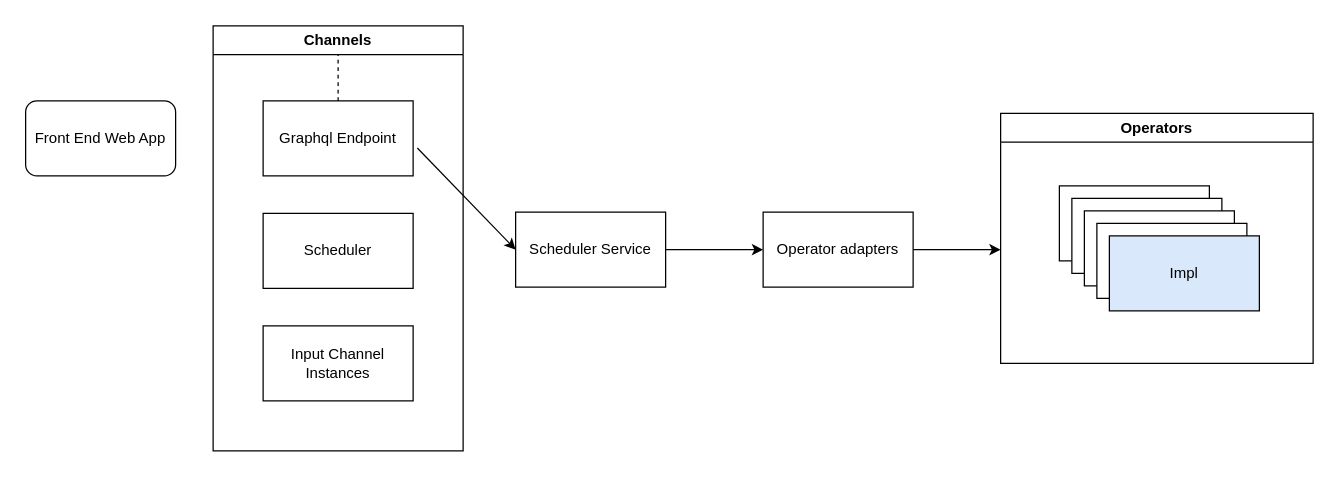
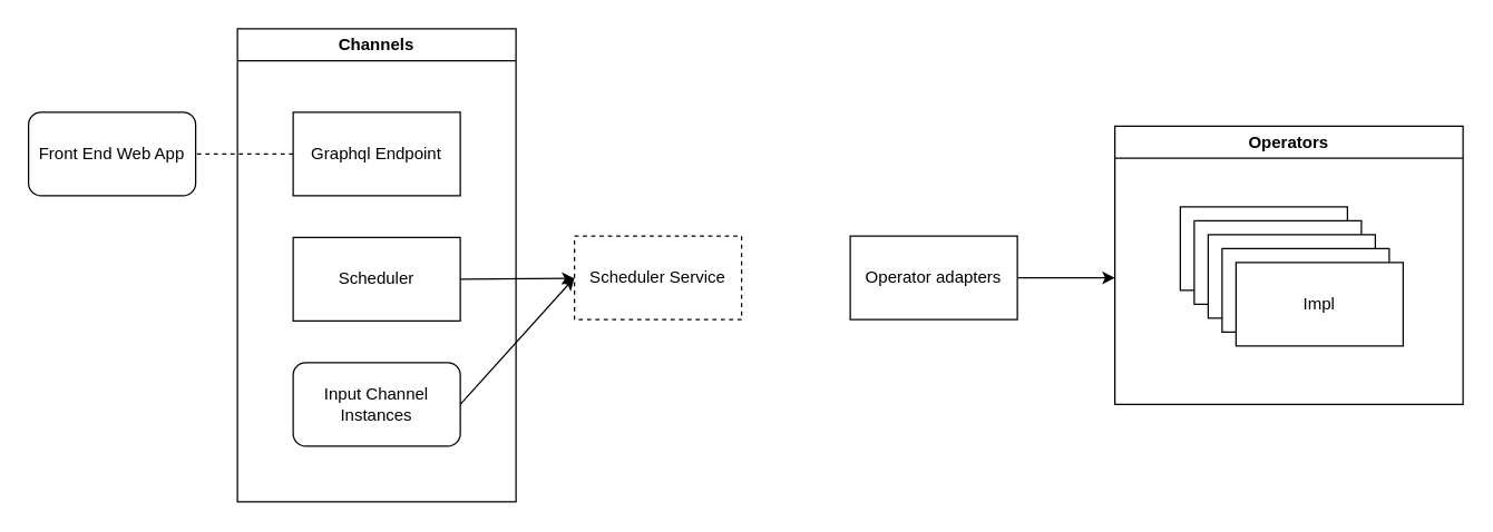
  <mxCell id="0" />
  <mxCell id="1" parent="0" />
  <mxCell id="2" value="Graphql Endpoint" style="rounded=0;whiteSpace=wrap;html=1;" vertex="1" parent="1"><mxGeometry x="210" y="80" width="120" height="60" as="geometry" /></mxCell>
  <mxCell id="3" value="Scheduler" style="rounded=0;whiteSpace=wrap;html=1;" vertex="1" parent="1"><mxGeometry x="210" y="170" width="120" height="60" as="geometry" /></mxCell>
- <mxCell id="4" value="Input Channel Instances" style="rounded=0;whiteSpace=wrap;html=1;" vertex="1" parent="1"><mxGeometry x="210" y="260" width="120" height="60" as="geometry" /></mxCell>
+ <mxCell id="4" value="Input Channel Instances" style="whiteSpace=wrap;html=1;rounded=1;" vertex="1" parent="1"><mxGeometry x="210" y="260" width="120" height="60" as="geometry" /></mxCell>
  <mxCell id="5" value="Front End Web App" style="whiteSpace=wrap;html=1;rounded=1;" vertex="1" parent="1"><mxGeometry x="20" y="80" width="120" height="60" as="geometry" /></mxCell>
- <mxCell id="6" style="edgeStyle=orthogonalEdgeStyle;rounded=0;orthogonalLoop=1;jettySize=auto;html=1;" edge="1" parent="1" source="7" target="9"><mxGeometry relative="1" as="geometry" /></mxCell>
- <mxCell id="7" value="Scheduler Service" style="rounded=0;whiteSpace=wrap;html=1;" vertex="1" parent="1"><mxGeometry x="412" y="169" width="120" height="60" as="geometry" /></mxCell>
+ <mxCell id="7" value="Scheduler Service" style="rounded=0;whiteSpace=wrap;html=1;dashed=1;" vertex="1" parent="1"><mxGeometry x="412" y="169" width="120" height="60" as="geometry" /></mxCell>
  <mxCell id="8" style="edgeStyle=orthogonalEdgeStyle;rounded=0;orthogonalLoop=1;jettySize=auto;html=1;" edge="1" parent="1" source="9"><mxGeometry relative="1" as="geometry"><mxPoint x="800" y="199" as="targetPoint" /></mxGeometry></mxCell>
  <mxCell id="9" value="Operator adapters" style="rounded=0;whiteSpace=wrap;html=1;" vertex="1" parent="1"><mxGeometry x="610" y="169" width="120" height="60" as="geometry" /></mxCell>
  <mxCell id="10" value="Operators" style="swimlane;whiteSpace=wrap;html=1;" vertex="1" parent="1"><mxGeometry x="800" y="90" width="250" height="200" as="geometry" /></mxCell>
  <mxCell id="11" value="" style="rounded=0;whiteSpace=wrap;html=1;" vertex="1" parent="10"><mxGeometry x="47" y="58" width="120" height="60" as="geometry" /></mxCell>
- <mxCell id="12" value="" style="endArrow=none;dashed=1;html=1;rounded=0;" edge="1" parent="1" source="2" target="20"><mxGeometry width="50" height="50" relative="1" as="geometry"><mxPoint x="-30" y="310" as="sourcePoint" /><mxPoint x="20" y="260" as="targetPoint" /></mxGeometry></mxCell>
- <mxCell id="13" value="" style="endArrow=classic;html=1;rounded=0;exitX=1.028;exitY=0.628;exitDx=0;exitDy=0;exitPerimeter=0;entryX=0;entryY=0.5;entryDx=0;entryDy=0;" edge="1" parent="1" source="2" target="7"><mxGeometry width="50" height="50" relative="1" as="geometry"><mxPoint x="380" y="360" as="sourcePoint" /><mxPoint x="430" y="310" as="targetPoint" /></mxGeometry></mxCell>
+ <mxCell id="12" value="" style="endArrow=none;dashed=1;html=1;rounded=0;entryX=1;entryY=0.5;entryDx=0;entryDy=0;" edge="1" parent="1" source="2" target="5"><mxGeometry width="50" height="50" relative="1" as="geometry"><mxPoint x="-30" y="310" as="sourcePoint" /><mxPoint x="20" y="260" as="targetPoint" /></mxGeometry></mxCell>
+ <mxCell id="14" value="" style="endArrow=classic;html=1;rounded=0;exitX=1;exitY=0.5;exitDx=0;exitDy=0;" edge="1" parent="1" source="3" target="7"><mxGeometry width="50" height="50" relative="1" as="geometry"><mxPoint x="340" y="360" as="sourcePoint" /><mxPoint x="390" y="310" as="targetPoint" /></mxGeometry></mxCell>
+ <mxCell id="15" value="" style="endArrow=classic;html=1;rounded=0;entryX=0;entryY=0.5;entryDx=0;entryDy=0;exitX=1;exitY=0.5;exitDx=0;exitDy=0;" edge="1" parent="1" source="4" target="7"><mxGeometry width="50" height="50" relative="1" as="geometry"><mxPoint x="330" y="340" as="sourcePoint" /><mxPoint x="400.711" y="290" as="targetPoint" /></mxGeometry></mxCell>
  <mxCell id="16" value="" style="rounded=0;whiteSpace=wrap;html=1;" vertex="1" parent="1"><mxGeometry x="857" y="158" width="120" height="60" as="geometry" /></mxCell>
  <mxCell id="17" value="" style="rounded=0;whiteSpace=wrap;html=1;" vertex="1" parent="1"><mxGeometry x="867" y="168" width="120" height="60" as="geometry" /></mxCell>
  <mxCell id="18" value="" style="rounded=0;whiteSpace=wrap;html=1;" vertex="1" parent="1"><mxGeometry x="877" y="178" width="120" height="60" as="geometry" /></mxCell>
- <mxCell id="19" value="Impl" style="rounded=0;whiteSpace=wrap;html=1;fillColor=#dae8fc;" vertex="1" parent="1"><mxGeometry x="887" y="188" width="120" height="60" as="geometry" /></mxCell>
+ <mxCell id="19" value="Impl" style="rounded=0;whiteSpace=wrap;html=1;" vertex="1" parent="1"><mxGeometry x="887" y="188" width="120" height="60" as="geometry" /></mxCell>
  <mxCell id="20" value="Channels" style="swimlane;whiteSpace=wrap;html=1;" vertex="1" parent="1"><mxGeometry x="170" y="20" width="200" height="340" as="geometry" /></mxCell>
